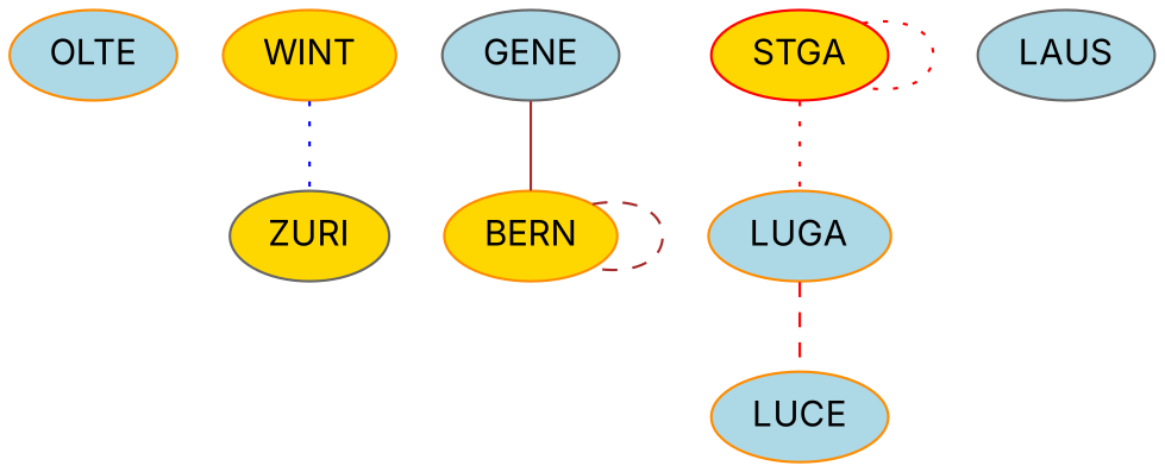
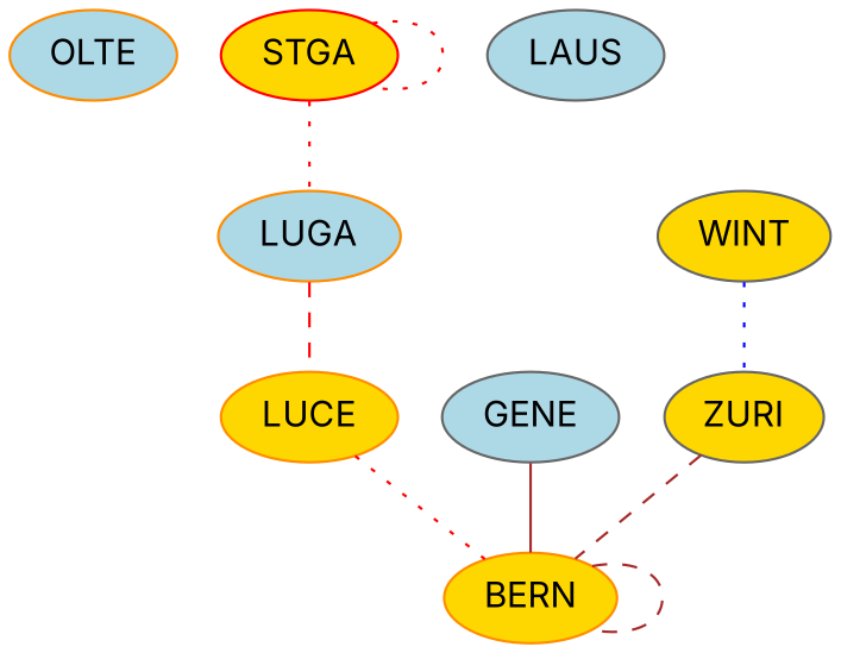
  graph {
    fontname=Inter
    node [color=darkorange fillcolor=gold fontname=Inter style=filled]
    edge [color=red fontname=Inter style=dotted]
    OLTE [fillcolor=lightblue]
    ZURI [color=gray40]
-   WINT
+   WINT [color=gray40]
    BERN
    STGA [color=red]
    LUGA [fillcolor=lightblue]
-   LUCE [fillcolor=lightblue]
+   LUCE
    LAUS [color=gray40 fillcolor=lightblue]
    GENE [color=gray40 fillcolor=lightblue]
+   ZURI -- BERN [color=brown style=dashed]
    WINT -- ZURI [color=blue]
    BERN -- BERN [color=brown style=dashed]
    STGA -- STGA
    STGA -- LUGA
    LUGA -- LUCE [style=dashed]
+   LUCE -- BERN
    GENE -- BERN [color=brown style=solid]
  }
